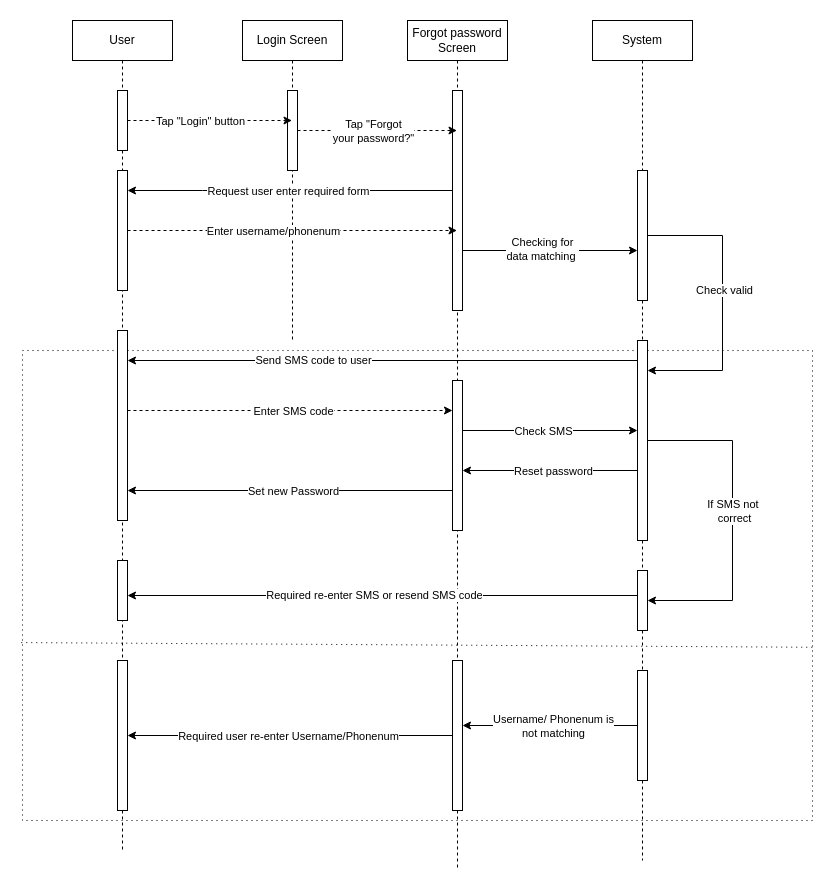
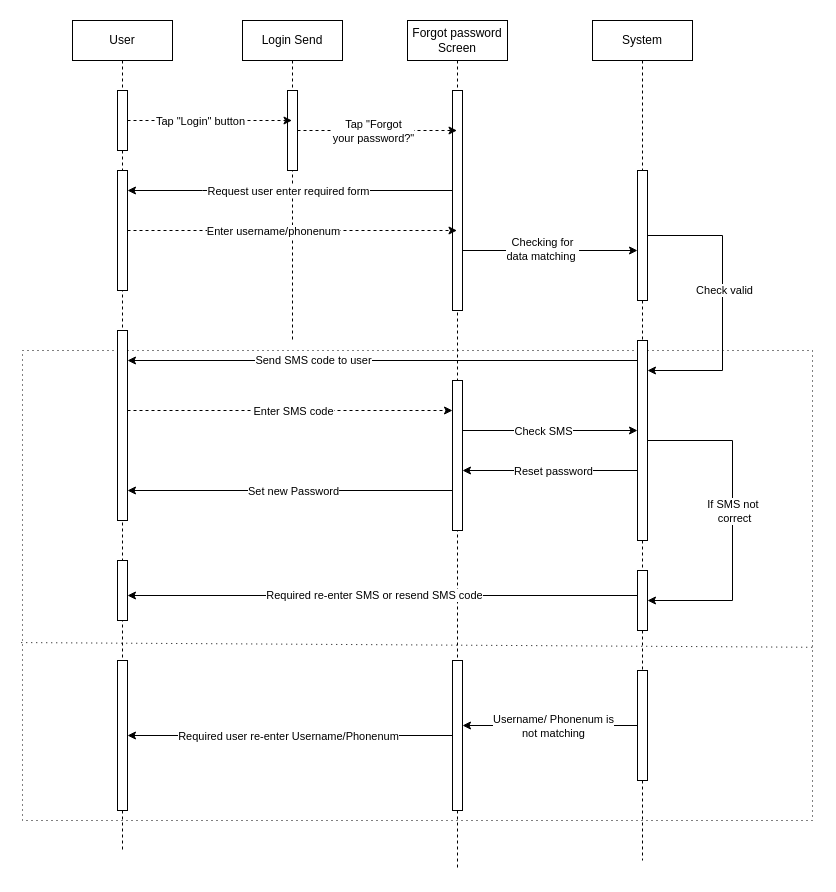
  <mxCell id="0" />
  <mxCell id="1" parent="0" />
  <mxCell id="2" value="" style="rounded=0;whiteSpace=wrap;html=1;dashed=1;dashPattern=1 4;" vertex="1" parent="1"><mxGeometry x="22" y="350" width="790" height="470" as="geometry" /></mxCell>
  <mxCell id="3" value="User" style="shape=umlLifeline;perimeter=lifelinePerimeter;whiteSpace=wrap;html=1;container=0;dropTarget=0;collapsible=0;recursiveResize=0;outlineConnect=0;portConstraint=eastwest;newEdgeStyle={&quot;edgeStyle&quot;:&quot;elbowEdgeStyle&quot;,&quot;elbow&quot;:&quot;vertical&quot;,&quot;curved&quot;:0,&quot;rounded&quot;:0};" parent="1" vertex="1"><mxGeometry x="72" y="20" width="100" height="830" as="geometry" /></mxCell>
  <mxCell id="4" value="" style="html=1;points=[];perimeter=orthogonalPerimeter;outlineConnect=0;targetShapes=umlLifeline;portConstraint=eastwest;newEdgeStyle={&quot;edgeStyle&quot;:&quot;elbowEdgeStyle&quot;,&quot;elbow&quot;:&quot;vertical&quot;,&quot;curved&quot;:0,&quot;rounded&quot;:0};" parent="3" vertex="1"><mxGeometry x="45" y="70" width="10" height="60" as="geometry" /></mxCell>
  <mxCell id="5" value="" style="html=1;points=[];perimeter=orthogonalPerimeter;outlineConnect=0;targetShapes=umlLifeline;portConstraint=eastwest;newEdgeStyle={&quot;edgeStyle&quot;:&quot;elbowEdgeStyle&quot;,&quot;elbow&quot;:&quot;vertical&quot;,&quot;curved&quot;:0,&quot;rounded&quot;:0};" parent="3" vertex="1"><mxGeometry x="45" y="150" width="10" height="120" as="geometry" /></mxCell>
  <mxCell id="6" value="" style="html=1;points=[];perimeter=orthogonalPerimeter;outlineConnect=0;targetShapes=umlLifeline;portConstraint=eastwest;newEdgeStyle={&quot;edgeStyle&quot;:&quot;elbowEdgeStyle&quot;,&quot;elbow&quot;:&quot;vertical&quot;,&quot;curved&quot;:0,&quot;rounded&quot;:0};" vertex="1" parent="3"><mxGeometry x="45" y="310" width="10" height="190" as="geometry" /></mxCell>
  <mxCell id="7" value="" style="html=1;points=[];perimeter=orthogonalPerimeter;outlineConnect=0;targetShapes=umlLifeline;portConstraint=eastwest;newEdgeStyle={&quot;edgeStyle&quot;:&quot;elbowEdgeStyle&quot;,&quot;elbow&quot;:&quot;vertical&quot;,&quot;curved&quot;:0,&quot;rounded&quot;:0};" vertex="1" parent="3"><mxGeometry x="45" y="540" width="10" height="60" as="geometry" /></mxCell>
  <mxCell id="8" value="" style="html=1;points=[];perimeter=orthogonalPerimeter;outlineConnect=0;targetShapes=umlLifeline;portConstraint=eastwest;newEdgeStyle={&quot;edgeStyle&quot;:&quot;elbowEdgeStyle&quot;,&quot;elbow&quot;:&quot;vertical&quot;,&quot;curved&quot;:0,&quot;rounded&quot;:0};" vertex="1" parent="3"><mxGeometry x="45" y="640" width="10" height="150" as="geometry" /></mxCell>
  <mxCell id="9" value="System" style="shape=umlLifeline;perimeter=lifelinePerimeter;whiteSpace=wrap;html=1;container=0;dropTarget=0;collapsible=0;recursiveResize=0;outlineConnect=0;portConstraint=eastwest;newEdgeStyle={&quot;edgeStyle&quot;:&quot;elbowEdgeStyle&quot;,&quot;elbow&quot;:&quot;vertical&quot;,&quot;curved&quot;:0,&quot;rounded&quot;:0};" parent="1" vertex="1"><mxGeometry x="592" y="20" width="100" height="840" as="geometry" /></mxCell>
  <mxCell id="10" style="edgeStyle=elbowEdgeStyle;rounded=0;orthogonalLoop=1;jettySize=auto;html=1;elbow=vertical;curved=0;" edge="1" parent="9" source="12" target="13"><mxGeometry relative="1" as="geometry"><Array as="points"><mxPoint x="140" y="535" /></Array></mxGeometry></mxCell>
  <mxCell id="11" value="If SMS not&amp;nbsp;&lt;br&gt;correct" style="edgeLabel;html=1;align=center;verticalAlign=middle;resizable=0;points=[];" vertex="1" connectable="0" parent="10"><mxGeometry x="-0.062" y="1" relative="1" as="geometry"><mxPoint as="offset" /></mxGeometry></mxCell>
  <mxCell id="12" value="" style="html=1;points=[];perimeter=orthogonalPerimeter;outlineConnect=0;targetShapes=umlLifeline;portConstraint=eastwest;newEdgeStyle={&quot;edgeStyle&quot;:&quot;elbowEdgeStyle&quot;,&quot;elbow&quot;:&quot;vertical&quot;,&quot;curved&quot;:0,&quot;rounded&quot;:0};" vertex="1" parent="9"><mxGeometry x="45" y="320" width="10" height="200" as="geometry" /></mxCell>
  <mxCell id="13" value="" style="html=1;points=[];perimeter=orthogonalPerimeter;outlineConnect=0;targetShapes=umlLifeline;portConstraint=eastwest;newEdgeStyle={&quot;edgeStyle&quot;:&quot;elbowEdgeStyle&quot;,&quot;elbow&quot;:&quot;vertical&quot;,&quot;curved&quot;:0,&quot;rounded&quot;:0};" vertex="1" parent="9"><mxGeometry x="45" y="550" width="10" height="60" as="geometry" /></mxCell>
  <mxCell id="14" value="" style="html=1;points=[];perimeter=orthogonalPerimeter;outlineConnect=0;targetShapes=umlLifeline;portConstraint=eastwest;newEdgeStyle={&quot;edgeStyle&quot;:&quot;elbowEdgeStyle&quot;,&quot;elbow&quot;:&quot;vertical&quot;,&quot;curved&quot;:0,&quot;rounded&quot;:0};" vertex="1" parent="9"><mxGeometry x="45" y="650" width="10" height="110" as="geometry" /></mxCell>
- <mxCell id="15" value="Login Screen" style="shape=umlLifeline;perimeter=lifelinePerimeter;whiteSpace=wrap;html=1;container=0;dropTarget=0;collapsible=0;recursiveResize=0;outlineConnect=0;portConstraint=eastwest;newEdgeStyle={&quot;edgeStyle&quot;:&quot;elbowEdgeStyle&quot;,&quot;elbow&quot;:&quot;vertical&quot;,&quot;curved&quot;:0,&quot;rounded&quot;:0};" vertex="1" parent="1"><mxGeometry x="242" y="20" width="100" height="320" as="geometry" /></mxCell>
+ <mxCell id="15" value="Login Send" style="shape=umlLifeline;perimeter=lifelinePerimeter;whiteSpace=wrap;html=1;container=0;dropTarget=0;collapsible=0;recursiveResize=0;outlineConnect=0;portConstraint=eastwest;newEdgeStyle={&quot;edgeStyle&quot;:&quot;elbowEdgeStyle&quot;,&quot;elbow&quot;:&quot;vertical&quot;,&quot;curved&quot;:0,&quot;rounded&quot;:0};" vertex="1" parent="1"><mxGeometry x="242" y="20" width="100" height="320" as="geometry" /></mxCell>
  <mxCell id="16" value="" style="html=1;points=[];perimeter=orthogonalPerimeter;outlineConnect=0;targetShapes=umlLifeline;portConstraint=eastwest;newEdgeStyle={&quot;edgeStyle&quot;:&quot;elbowEdgeStyle&quot;,&quot;elbow&quot;:&quot;vertical&quot;,&quot;curved&quot;:0,&quot;rounded&quot;:0};" vertex="1" parent="15"><mxGeometry x="45" y="70" width="10" height="80" as="geometry" /></mxCell>
  <mxCell id="17" value="Forgot password&lt;br&gt;Screen" style="shape=umlLifeline;perimeter=lifelinePerimeter;whiteSpace=wrap;html=1;container=0;dropTarget=0;collapsible=0;recursiveResize=0;outlineConnect=0;portConstraint=eastwest;newEdgeStyle={&quot;edgeStyle&quot;:&quot;elbowEdgeStyle&quot;,&quot;elbow&quot;:&quot;vertical&quot;,&quot;curved&quot;:0,&quot;rounded&quot;:0};" vertex="1" parent="1"><mxGeometry x="407" y="20" width="100" height="850" as="geometry" /></mxCell>
  <mxCell id="18" value="" style="html=1;points=[];perimeter=orthogonalPerimeter;outlineConnect=0;targetShapes=umlLifeline;portConstraint=eastwest;newEdgeStyle={&quot;edgeStyle&quot;:&quot;elbowEdgeStyle&quot;,&quot;elbow&quot;:&quot;vertical&quot;,&quot;curved&quot;:0,&quot;rounded&quot;:0};" vertex="1" parent="17"><mxGeometry x="45" y="70" width="10" height="220" as="geometry" /></mxCell>
  <mxCell id="19" value="" style="html=1;points=[];perimeter=orthogonalPerimeter;outlineConnect=0;targetShapes=umlLifeline;portConstraint=eastwest;newEdgeStyle={&quot;edgeStyle&quot;:&quot;elbowEdgeStyle&quot;,&quot;elbow&quot;:&quot;vertical&quot;,&quot;curved&quot;:0,&quot;rounded&quot;:0};" vertex="1" parent="17"><mxGeometry x="45" y="360" width="10" height="150" as="geometry" /></mxCell>
  <mxCell id="20" value="" style="html=1;points=[];perimeter=orthogonalPerimeter;outlineConnect=0;targetShapes=umlLifeline;portConstraint=eastwest;newEdgeStyle={&quot;edgeStyle&quot;:&quot;elbowEdgeStyle&quot;,&quot;elbow&quot;:&quot;vertical&quot;,&quot;curved&quot;:0,&quot;rounded&quot;:0};" vertex="1" parent="17"><mxGeometry x="45" y="640" width="10" height="150" as="geometry" /></mxCell>
  <mxCell id="21" style="edgeStyle=elbowEdgeStyle;rounded=0;orthogonalLoop=1;jettySize=auto;html=1;elbow=vertical;curved=0;dashed=1;" edge="1" parent="1" source="4" target="15"><mxGeometry relative="1" as="geometry" /></mxCell>
  <mxCell id="22" value="Tap &quot;Login&quot; button" style="edgeLabel;html=1;align=center;verticalAlign=middle;resizable=0;points=[];" vertex="1" connectable="0" parent="21"><mxGeometry x="-0.129" relative="1" as="geometry"><mxPoint as="offset" /></mxGeometry></mxCell>
  <mxCell id="23" style="edgeStyle=elbowEdgeStyle;rounded=0;orthogonalLoop=1;jettySize=auto;html=1;elbow=vertical;curved=0;dashed=1;" edge="1" parent="1" source="16" target="17"><mxGeometry relative="1" as="geometry" /></mxCell>
  <mxCell id="24" value="Tap &quot;Forgot&lt;br&gt;your password?&quot;" style="edgeLabel;html=1;align=center;verticalAlign=middle;resizable=0;points=[];" vertex="1" connectable="0" parent="23"><mxGeometry x="-0.185" y="-3" relative="1" as="geometry"><mxPoint x="10" y="-3" as="offset" /></mxGeometry></mxCell>
  <mxCell id="25" style="edgeStyle=elbowEdgeStyle;rounded=0;orthogonalLoop=1;jettySize=auto;html=1;elbow=vertical;curved=0;" edge="1" parent="1" source="18" target="5"><mxGeometry relative="1" as="geometry"><mxPoint x="132" y="190" as="targetPoint" /><Array as="points"><mxPoint x="202" y="190" /></Array></mxGeometry></mxCell>
  <mxCell id="26" value="Request user enter required form" style="edgeLabel;html=1;align=center;verticalAlign=middle;resizable=0;points=[];" vertex="1" connectable="0" parent="25"><mxGeometry x="0.38" y="-1" relative="1" as="geometry"><mxPoint x="59" y="1" as="offset" /></mxGeometry></mxCell>
  <mxCell id="27" style="edgeStyle=elbowEdgeStyle;rounded=0;orthogonalLoop=1;jettySize=auto;html=1;elbow=vertical;curved=0;dashed=1;" edge="1" parent="1" source="5" target="17"><mxGeometry relative="1" as="geometry" /></mxCell>
  <mxCell id="28" value="Enter username/phonenum" style="edgeLabel;html=1;align=center;verticalAlign=middle;resizable=0;points=[];" vertex="1" connectable="0" parent="27"><mxGeometry x="-0.474" relative="1" as="geometry"><mxPoint x="58" as="offset" /></mxGeometry></mxCell>
  <mxCell id="29" style="edgeStyle=elbowEdgeStyle;rounded=0;orthogonalLoop=1;jettySize=auto;html=1;elbow=vertical;curved=0;" edge="1" parent="1"><mxGeometry relative="1" as="geometry"><mxPoint x="462" y="249.997" as="sourcePoint" /><mxPoint x="637" y="249.997" as="targetPoint" /></mxGeometry></mxCell>
  <mxCell id="30" value="Checking for&lt;br&gt;data matching&amp;nbsp;" style="edgeLabel;html=1;align=center;verticalAlign=middle;resizable=0;points=[];" vertex="1" connectable="0" parent="29"><mxGeometry x="-0.313" y="2" relative="1" as="geometry"><mxPoint x="20" as="offset" /></mxGeometry></mxCell>
  <mxCell id="31" style="edgeStyle=elbowEdgeStyle;rounded=0;orthogonalLoop=1;jettySize=auto;html=1;" edge="1" parent="1" source="33" target="12"><mxGeometry relative="1" as="geometry"><mxPoint x="712" y="390" as="targetPoint" /><Array as="points"><mxPoint x="722" y="370" /></Array></mxGeometry></mxCell>
  <mxCell id="32" value="Check valid" style="edgeLabel;html=1;align=center;verticalAlign=middle;resizable=0;points=[];" vertex="1" connectable="0" parent="31"><mxGeometry x="-0.096" y="1" relative="1" as="geometry"><mxPoint as="offset" /></mxGeometry></mxCell>
  <mxCell id="33" value="" style="html=1;points=[];perimeter=orthogonalPerimeter;outlineConnect=0;targetShapes=umlLifeline;portConstraint=eastwest;newEdgeStyle={&quot;edgeStyle&quot;:&quot;elbowEdgeStyle&quot;,&quot;elbow&quot;:&quot;vertical&quot;,&quot;curved&quot;:0,&quot;rounded&quot;:0};" parent="1" vertex="1"><mxGeometry x="637" y="170" width="10" height="130" as="geometry" /></mxCell>
  <mxCell id="34" style="edgeStyle=elbowEdgeStyle;rounded=0;orthogonalLoop=1;jettySize=auto;html=1;elbow=vertical;curved=0;" edge="1" parent="1"><mxGeometry relative="1" as="geometry"><mxPoint x="637" y="359.997" as="sourcePoint" /><mxPoint x="127" y="359.997" as="targetPoint" /></mxGeometry></mxCell>
  <mxCell id="35" value="Send SMS code to user" style="edgeLabel;html=1;align=center;verticalAlign=middle;resizable=0;points=[];" vertex="1" connectable="0" parent="34"><mxGeometry x="0.339" y="-1" relative="1" as="geometry"><mxPoint x="16" as="offset" /></mxGeometry></mxCell>
  <mxCell id="36" style="edgeStyle=elbowEdgeStyle;rounded=0;orthogonalLoop=1;jettySize=auto;html=1;elbow=vertical;curved=0;dashed=1;" edge="1" parent="1" source="6" target="19"><mxGeometry relative="1" as="geometry"><Array as="points"><mxPoint x="382" y="410" /></Array></mxGeometry></mxCell>
  <mxCell id="37" value="Enter SMS code" style="edgeLabel;html=1;align=center;verticalAlign=middle;resizable=0;points=[];" vertex="1" connectable="0" parent="36"><mxGeometry x="-0.303" y="-1" relative="1" as="geometry"><mxPoint x="52" y="-1" as="offset" /></mxGeometry></mxCell>
  <mxCell id="38" style="edgeStyle=elbowEdgeStyle;rounded=0;orthogonalLoop=1;jettySize=auto;html=1;elbow=vertical;curved=0;" edge="1" parent="1"><mxGeometry relative="1" as="geometry"><mxPoint x="462" y="430" as="sourcePoint" /><mxPoint x="637" y="430" as="targetPoint" /></mxGeometry></mxCell>
  <mxCell id="39" value="Check SMS" style="edgeLabel;html=1;align=center;verticalAlign=middle;resizable=0;points=[];" vertex="1" connectable="0" parent="38"><mxGeometry x="-0.333" y="-2" relative="1" as="geometry"><mxPoint x="22" y="-2" as="offset" /></mxGeometry></mxCell>
  <mxCell id="40" style="edgeStyle=elbowEdgeStyle;rounded=0;orthogonalLoop=1;jettySize=auto;html=1;elbow=vertical;curved=0;" edge="1" parent="1"><mxGeometry relative="1" as="geometry"><mxPoint x="637" y="470" as="sourcePoint" /><mxPoint x="462" y="470" as="targetPoint" /></mxGeometry></mxCell>
  <mxCell id="41" value="Reset password" style="edgeLabel;html=1;align=center;verticalAlign=middle;resizable=0;points=[];" vertex="1" connectable="0" parent="40"><mxGeometry x="0.316" relative="1" as="geometry"><mxPoint x="30" as="offset" /></mxGeometry></mxCell>
  <mxCell id="42" style="edgeStyle=elbowEdgeStyle;rounded=0;orthogonalLoop=1;jettySize=auto;html=1;elbow=vertical;curved=0;" edge="1" parent="1"><mxGeometry relative="1" as="geometry"><mxPoint x="452" y="490" as="sourcePoint" /><mxPoint x="127" y="490" as="targetPoint" /></mxGeometry></mxCell>
  <mxCell id="43" value="Set new Password" style="edgeLabel;html=1;align=center;verticalAlign=middle;resizable=0;points=[];" vertex="1" connectable="0" parent="42"><mxGeometry x="0.384" y="-1" relative="1" as="geometry"><mxPoint x="65" y="1" as="offset" /></mxGeometry></mxCell>
  <mxCell id="44" style="edgeStyle=elbowEdgeStyle;rounded=0;orthogonalLoop=1;jettySize=auto;html=1;elbow=vertical;curved=0;" edge="1" parent="1" source="13" target="7"><mxGeometry relative="1" as="geometry" /></mxCell>
  <mxCell id="45" value="Required re-enter SMS or resend SMS code" style="edgeLabel;html=1;align=center;verticalAlign=middle;resizable=0;points=[];" vertex="1" connectable="0" parent="44"><mxGeometry x="0.198" y="-1" relative="1" as="geometry"><mxPoint x="41" as="offset" /></mxGeometry></mxCell>
  <mxCell id="46" style="rounded=0;orthogonalLoop=1;jettySize=auto;html=1;entryX=1.004;entryY=0.674;entryDx=0;entryDy=0;entryPerimeter=0;exitX=0.001;exitY=0.664;exitDx=0;exitDy=0;exitPerimeter=0;dashed=1;dashPattern=1 4;endArrow=none;endFill=0;" edge="1" parent="1"><mxGeometry relative="1" as="geometry"><mxPoint x="813.13" y="646.78" as="targetPoint" /><mxPoint x="20.76" y="642.08" as="sourcePoint" /></mxGeometry></mxCell>
  <mxCell id="47" style="edgeStyle=elbowEdgeStyle;rounded=0;orthogonalLoop=1;jettySize=auto;html=1;elbow=vertical;curved=0;" edge="1" parent="1" source="14" target="20"><mxGeometry relative="1" as="geometry" /></mxCell>
  <mxCell id="48" value="Username/ Phonenum is&lt;br&gt;not matching" style="edgeLabel;html=1;align=center;verticalAlign=middle;resizable=0;points=[];" vertex="1" connectable="0" parent="47"><mxGeometry x="0.315" y="-2" relative="1" as="geometry"><mxPoint x="30" y="2" as="offset" /></mxGeometry></mxCell>
  <mxCell id="49" style="edgeStyle=elbowEdgeStyle;rounded=0;orthogonalLoop=1;jettySize=auto;html=1;elbow=vertical;curved=0;" edge="1" parent="1" source="20" target="8"><mxGeometry relative="1" as="geometry" /></mxCell>
  <mxCell id="50" value="Required user re-enter Username/Phonenum" style="edgeLabel;html=1;align=center;verticalAlign=middle;resizable=0;points=[];" vertex="1" connectable="0" parent="49"><mxGeometry x="0.445" y="-1" relative="1" as="geometry"><mxPoint x="70" y="1" as="offset" /></mxGeometry></mxCell>
